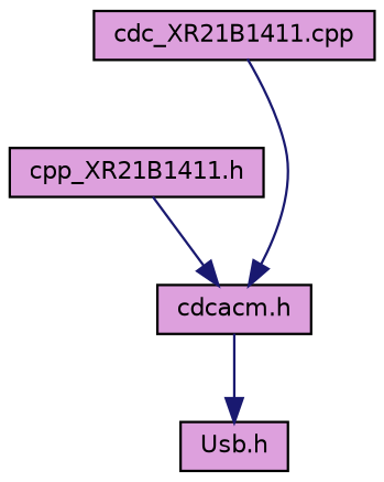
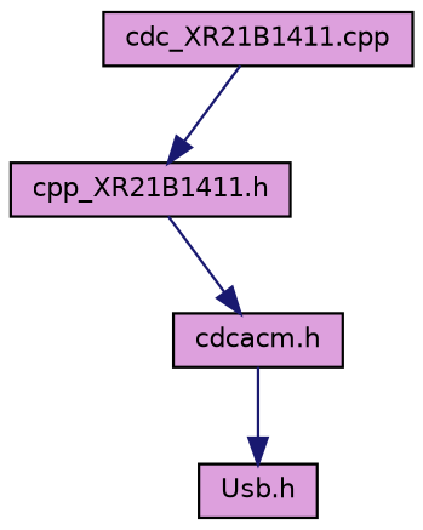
  digraph {
    node [color=black fillcolor=plum fontname=Helvetica fontsize=10 shape=record style=filled]
    edge [color=midnightblue fontname=Helvetica fontsize=10 labelfontname=Helvetica labelfontsize=10 style=solid]
    n1 [fontcolor=black height=0.2 label="cdc_XR21B1411.cpp" width=0.4]
    n2 [height=0.2 label="cpp_XR21B1411.h" width=0.4]
    n3 [height=0.2 label="cdcacm.h" width=0.4]
    n4 [height=0.2 label="Usb.h" width=0.4]
-   n1 -> n3
+   n1 -> n2
    n2 -> n3
    n3 -> n4
  }
